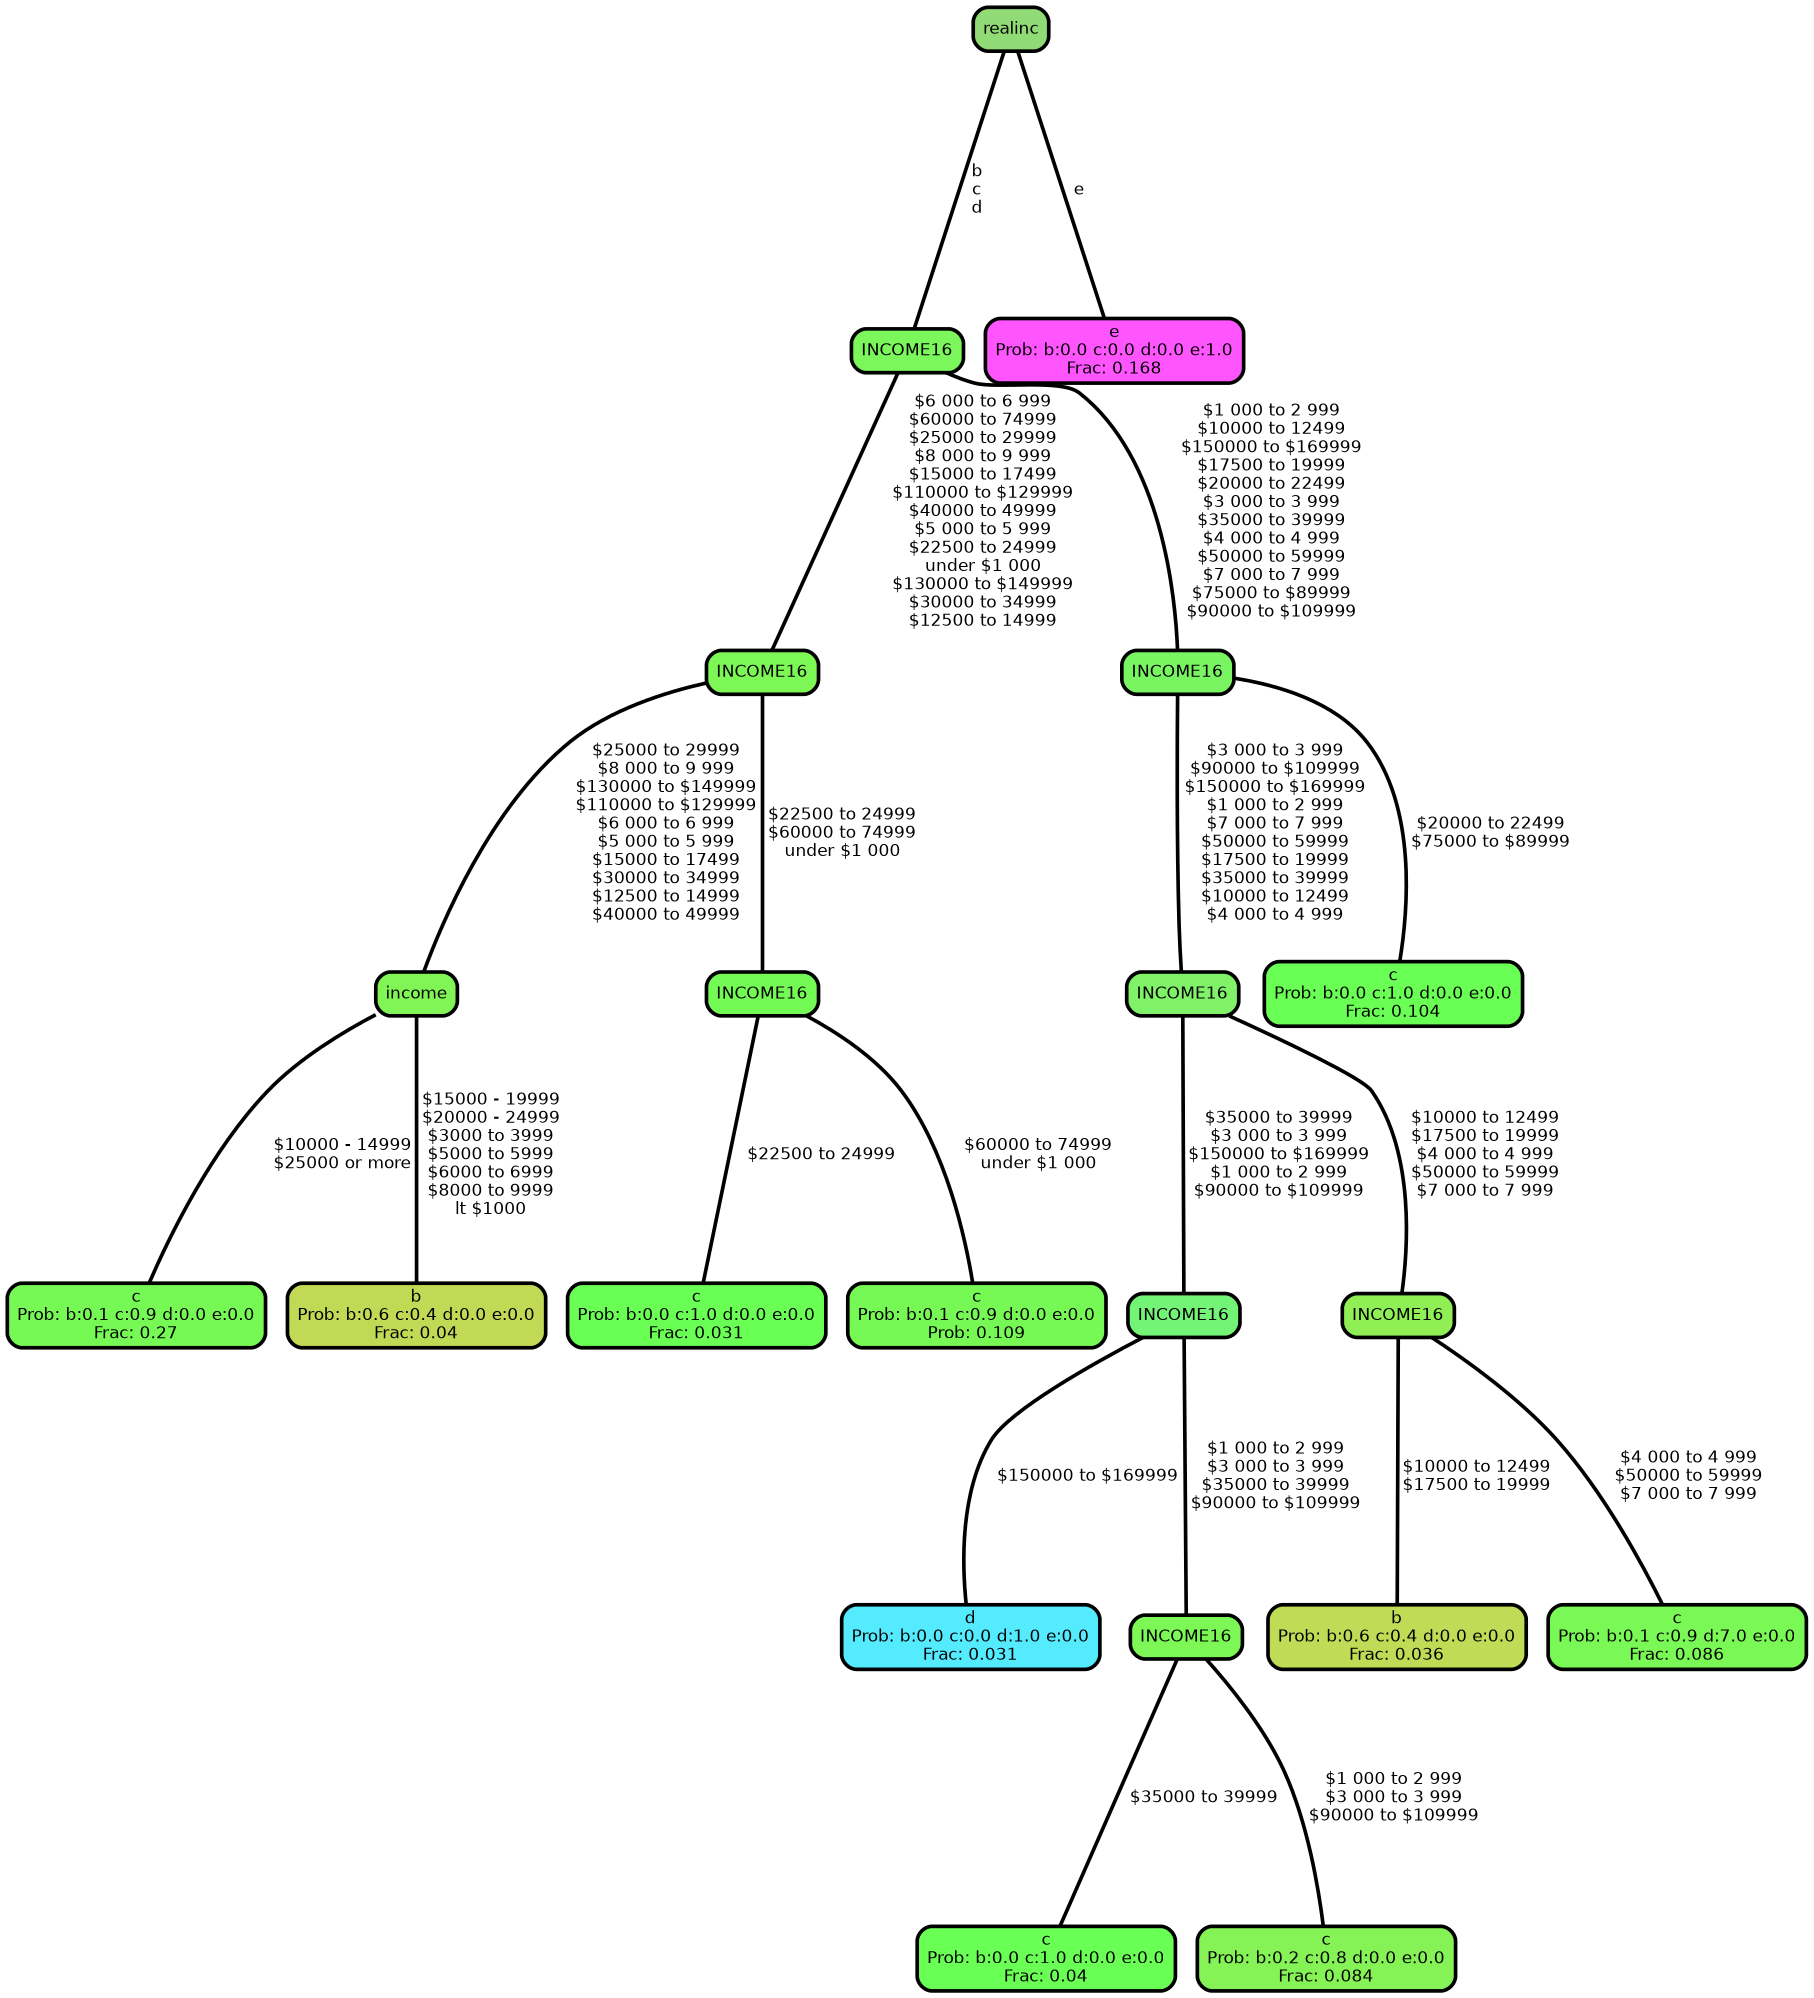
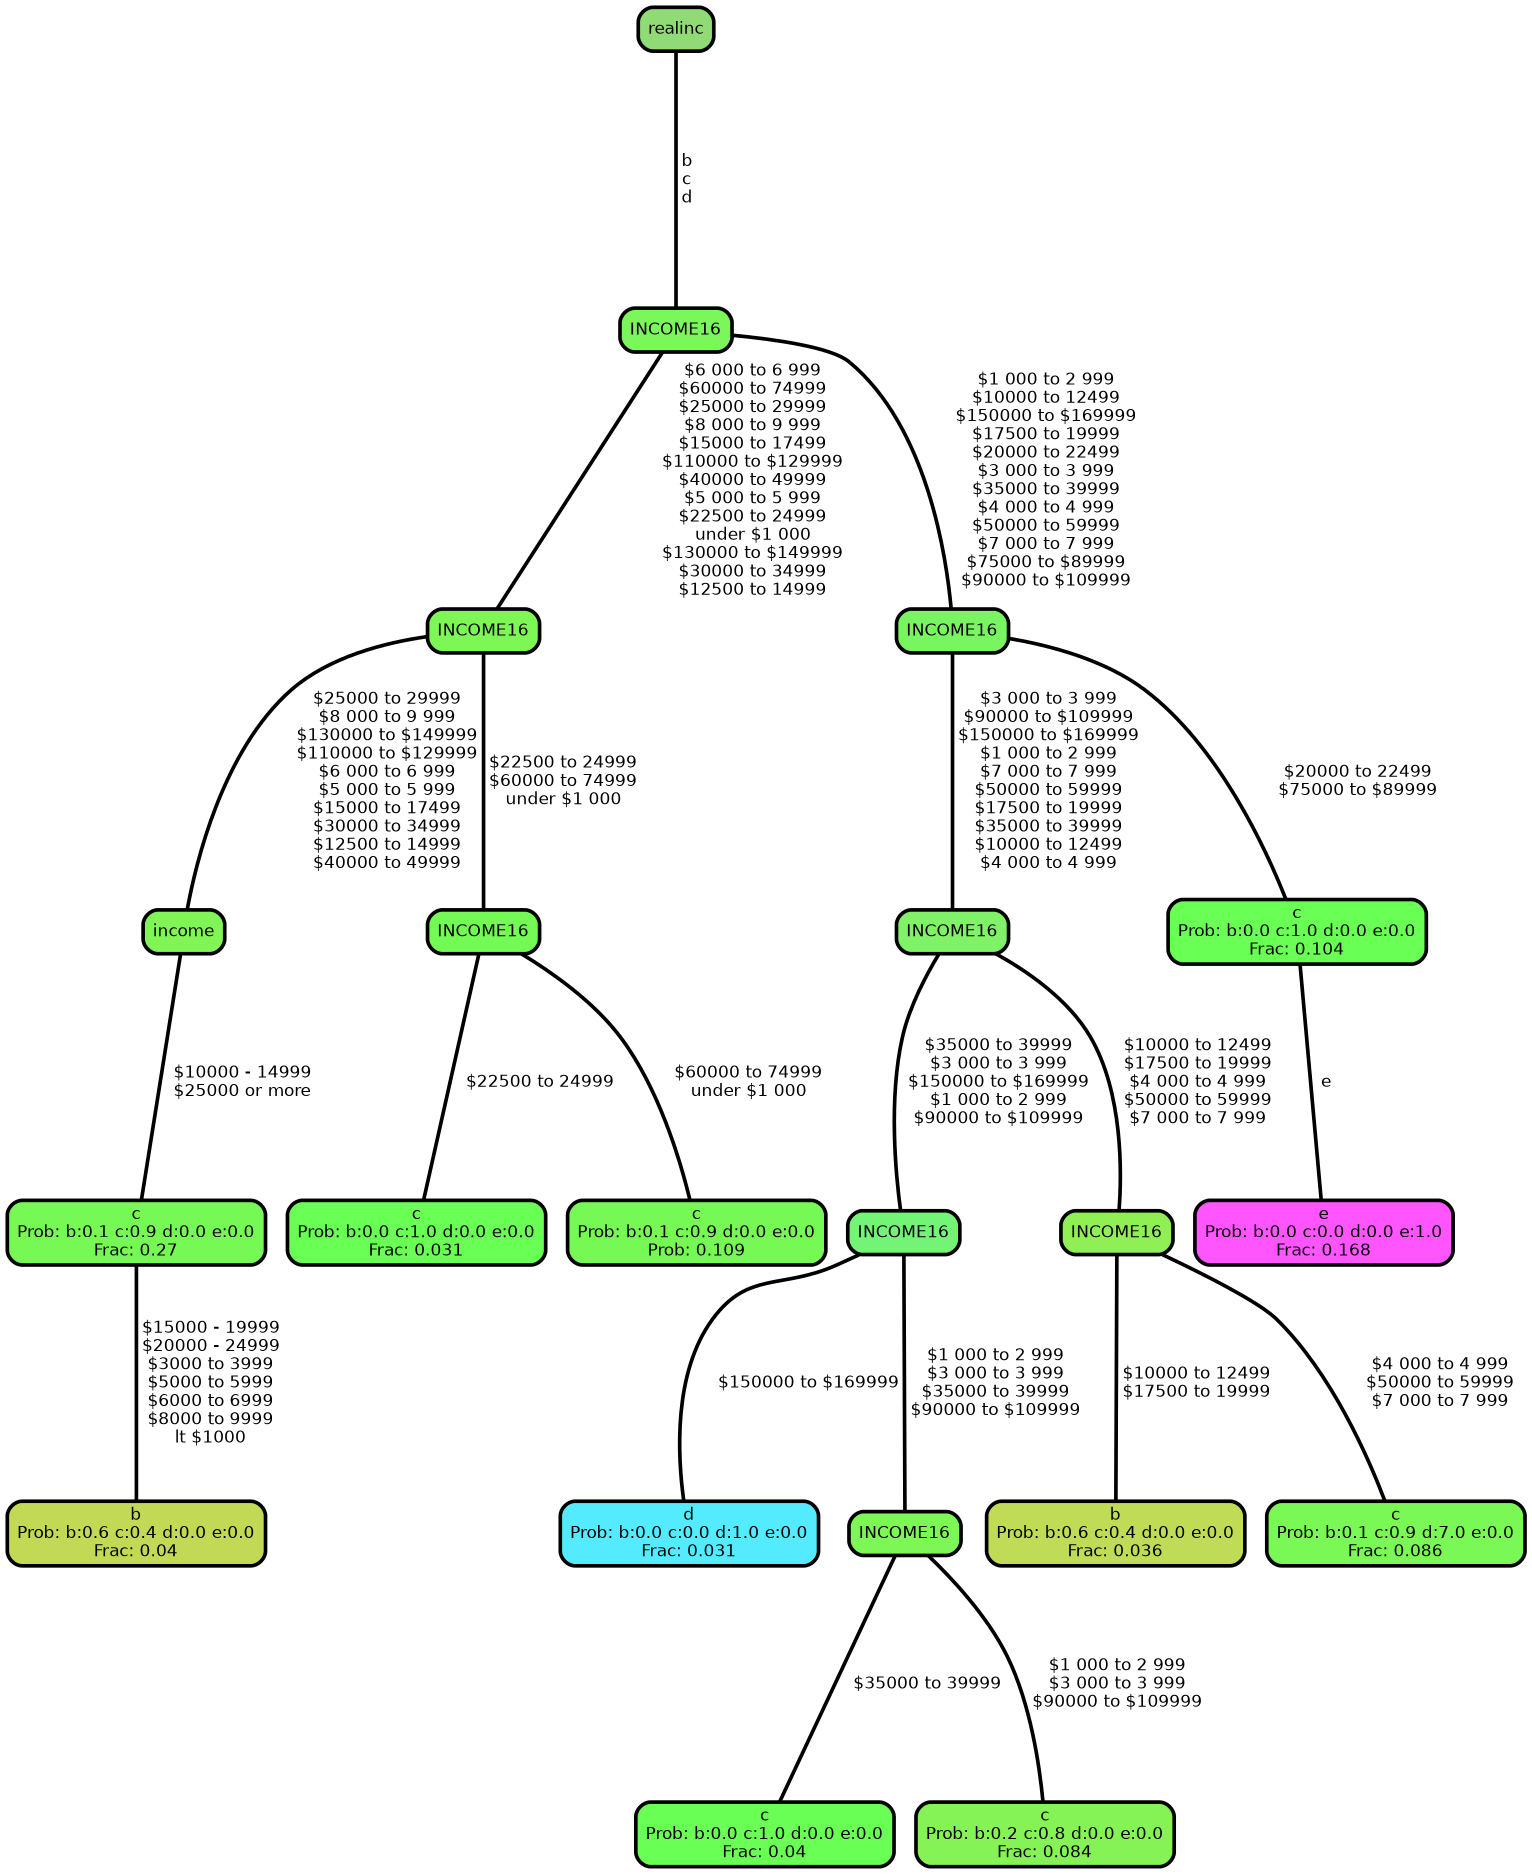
  graph {
    ranksep="0 equally"
    splines=straight
    node [color=black fillcolor="#6aff55" fontcolor=black fontname=helvetica penwidth=3 shape=box style="filled, rounded"]
    edge [color=black fontname=helvetica penwidth=3]
    n1 [fillcolor="#76f955" label="c\nProb: b:0.1 c:0.9 d:0.0 e:0.0\nFrac: 0.27"]
    n2 [fillcolor="#80f555" label=income]
    n3 [fillcolor="#c2d955" label="b\nProb: b:0.6 c:0.4 d:0.0 e:0.0\nFrac: 0.04"]
    n4 [fillcolor="#7df755" label=INCOME16]
    n5 [fillcolor="#74fa55" label=INCOME16]
    n6 [label="c\nProb: b:0.0 c:1.0 d:0.0 e:0.0\nFrac: 0.031"]
    n7 [fillcolor="#77f955" label="c\nProb: b:0.1 c:0.9 d:0.0 e:0.0\nProb: 0.109"]
    n8 [fillcolor="#7bf65b" label=INCOME16]
    n9 [fillcolor="#7af562" label=INCOME16]
    n10 [fillcolor="#80f268" label=INCOME16]
    n11 [label="c\nProb: b:0.0 c:1.0 d:0.0 e:0.0\nFrac: 0.104"]
    n12 [fillcolor="#55ebff" label="d\nProb: b:0.0 c:0.0 d:1.0 e:0.0\nFrac: 0.031"]
    n13 [fillcolor="#74f477" label=INCOME16]
    n14 [fillcolor="#7cf755" label=INCOME16]
    n15 [label="c\nProb: b:0.0 c:1.0 d:0.0 e:0.0\nFrac: 0.04"]
    n16 [fillcolor="#85f355" label="c\nProb: b:0.2 c:0.8 d:0.0 e:0.0\nFrac: 0.084"]
    n17 [fillcolor="#8fef55" label=INCOME16]
    n18 [fillcolor="#c0db55" label="b\nProb: b:0.6 c:0.4 d:0.0 e:0.0\nFrac: 0.036"]
    n19 [fillcolor="#7af855" label="c\nProb: b:0.1 c:0.9 d:7.0 e:0.0\nFrac: 0.086"]
    n20 [fillcolor="#91db76" label=realinc]
    n21 [fillcolor="#ff55ff" label="e\nProb: b:0.0 c:0.0 d:0.0 e:1.0\nFrac: 0.168"]
    subgraph sub_1 {
      rank=same
    }
    n2 -- n1 [label=" $10000 - 14999\n $25000 or more"]
-   n2 -- n3 [label=" $15000 - 19999\n $20000 - 24999\n $3000 to 3999\n $5000 to 5999\n $6000 to 6999\n $8000 to 9999\n lt $1000"]
+   n1 -- n3 [label=" $15000 - 19999\n $20000 - 24999\n $3000 to 3999\n $5000 to 5999\n $6000 to 6999\n $8000 to 9999\n lt $1000"]
    n4 -- n2 [label=" $25000 to 29999\n $8 000 to 9 999\n $130000 to $149999\n $110000 to $129999\n $6 000 to 6 999\n $5 000 to 5 999\n $15000 to 17499\n $30000 to 34999\n $12500 to 14999\n $40000 to 49999"]
    n4 -- n5 [label=" $22500 to 24999\n $60000 to 74999\n under $1 000"]
    n5 -- n6 [label=" $22500 to 24999"]
    n5 -- n7 [label=" $60000 to 74999\n under $1 000"]
    n8 -- n4 [label=" $6 000 to 6 999\n $60000 to 74999\n $25000 to 29999\n $8 000 to 9 999\n $15000 to 17499\n $110000 to $129999\n $40000 to 49999\n $5 000 to 5 999\n $22500 to 24999\n under $1 000\n $130000 to $149999\n $30000 to 34999\n $12500 to 14999"]
    n8 -- n9 [label=" $1 000 to 2 999\n $10000 to 12499\n $150000 to $169999\n $17500 to 19999\n $20000 to 22499\n $3 000 to 3 999\n $35000 to 39999\n $4 000 to 4 999\n $50000 to 59999\n $7 000 to 7 999\n $75000 to $89999\n $90000 to $109999"]
    n9 -- n10 [label=" $3 000 to 3 999\n $90000 to $109999\n $150000 to $169999\n $1 000 to 2 999\n $7 000 to 7 999\n $50000 to 59999\n $17500 to 19999\n $35000 to 39999\n $10000 to 12499\n $4 000 to 4 999"]
    n9 -- n11 [label=" $20000 to 22499\n $75000 to $89999"]
    n10 -- n13 [label=" $35000 to 39999\n $3 000 to 3 999\n $150000 to $169999\n $1 000 to 2 999\n $90000 to $109999"]
    n10 -- n17 [label=" $10000 to 12499\n $17500 to 19999\n $4 000 to 4 999\n $50000 to 59999\n $7 000 to 7 999"]
    n13 -- n12 [label=" $150000 to $169999"]
    n13 -- n14 [label=" $1 000 to 2 999\n $3 000 to 3 999\n $35000 to 39999\n $90000 to $109999"]
    n14 -- n15 [label=" $35000 to 39999"]
    n14 -- n16 [label=" $1 000 to 2 999\n $3 000 to 3 999\n $90000 to $109999"]
    n17 -- n18 [label=" $10000 to 12499\n $17500 to 19999"]
    n17 -- n19 [label=" $4 000 to 4 999\n $50000 to 59999\n $7 000 to 7 999"]
    n20 -- n8 [label=" b\n c\n d"]
-   n20 -- n21 [label=" e"]
+   n11 -- n21 [label=" e"]
  }
